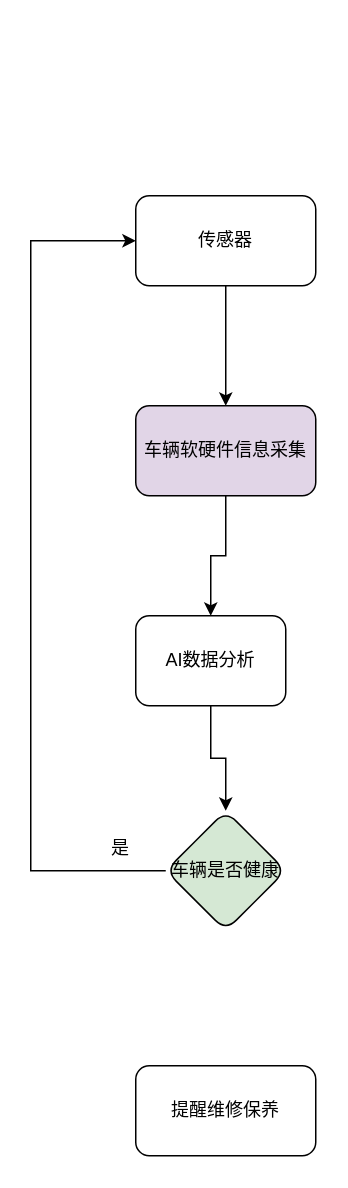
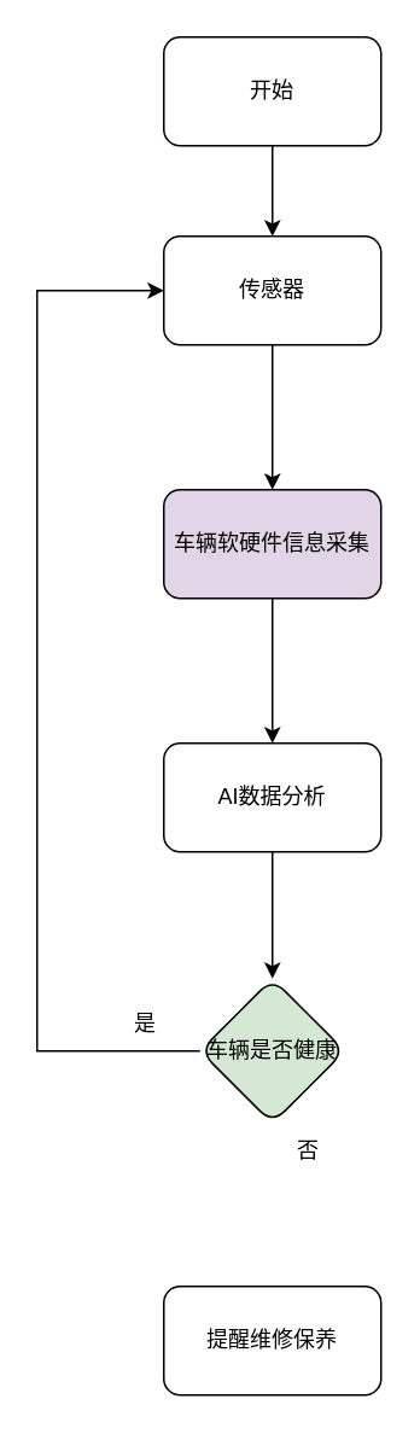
  <mxCell id="0" />
  <mxCell id="1" parent="0" />
  <mxCell id="2" value="" style="edgeStyle=orthogonalEdgeStyle;rounded=0;orthogonalLoop=1;jettySize=auto;html=1;" edge="1" parent="1" source="3" target="5"><mxGeometry relative="1" as="geometry" /></mxCell>
  <mxCell id="3" value="传感器" style="whiteSpace=wrap;html=1;rounded=1;glass=0;strokeWidth=1;shadow=0;" vertex="1" parent="1"><mxGeometry x="90" y="130" width="120" height="60" as="geometry" /></mxCell>
  <mxCell id="4" value="" style="edgeStyle=orthogonalEdgeStyle;rounded=0;orthogonalLoop=1;jettySize=auto;html=1;" edge="1" parent="1" source="5" target="7"><mxGeometry relative="1" as="geometry" /></mxCell>
  <mxCell id="5" value="车辆软硬件信息采集" style="whiteSpace=wrap;html=1;rounded=1;glass=0;strokeWidth=1;shadow=0;fillColor=#e1d5e7;" vertex="1" parent="1"><mxGeometry x="90" y="270" width="120" height="60" as="geometry" /></mxCell>
  <mxCell id="6" value="" style="edgeStyle=orthogonalEdgeStyle;rounded=0;orthogonalLoop=1;jettySize=auto;html=1;" edge="1" parent="1" source="7" target="9"><mxGeometry relative="1" as="geometry" /></mxCell>
- <mxCell id="7" value="AI数据分析" style="whiteSpace=wrap;html=1;rounded=1;glass=0;strokeWidth=1;shadow=0;" vertex="1" parent="1"><mxGeometry x="90" y="410" width="100" height="60" as="geometry" /></mxCell>
+ <mxCell id="7" value="AI数据分析" style="whiteSpace=wrap;html=1;rounded=1;glass=0;strokeWidth=1;shadow=0;" vertex="1" parent="1"><mxGeometry x="90" y="410" width="120" height="60" as="geometry" /></mxCell>
  <mxCell id="8" style="edgeStyle=orthogonalEdgeStyle;rounded=0;orthogonalLoop=1;jettySize=auto;html=1;exitX=0;exitY=0.5;exitDx=0;exitDy=0;entryX=0;entryY=0.5;entryDx=0;entryDy=0;" edge="1" parent="1" source="9" target="3"><mxGeometry relative="1" as="geometry"><Array as="points"><mxPoint x="20" y="580" /><mxPoint x="20" y="160" /></Array></mxGeometry></mxCell>
  <mxCell id="9" value="车辆是否健康" style="rhombus;whiteSpace=wrap;html=1;rounded=1;glass=0;strokeWidth=1;shadow=0;fillColor=#d5e8d4;" vertex="1" parent="1"><mxGeometry x="110" y="540" width="80" height="80" as="geometry" /></mxCell>
  <mxCell id="10" value="是" style="text;html=1;strokeColor=none;fillColor=none;align=center;verticalAlign=middle;whiteSpace=wrap;rounded=0;" vertex="1" parent="1"><mxGeometry x="50" y="550" width="60" height="30" as="geometry" /></mxCell>
  <mxCell id="11" value="提醒维修保养" style="whiteSpace=wrap;html=1;rounded=1;glass=0;strokeWidth=1;shadow=0;" vertex="1" parent="1"><mxGeometry x="90" y="710" width="120" height="60" as="geometry" /></mxCell>
+ <mxCell id="12" value="否" style="text;html=1;strokeColor=none;fillColor=none;align=center;verticalAlign=middle;whiteSpace=wrap;rounded=0;" vertex="1" parent="1"><mxGeometry x="140" y="620" width="60" height="30" as="geometry" /></mxCell>
+ <mxCell id="13" style="edgeStyle=orthogonalEdgeStyle;rounded=0;orthogonalLoop=1;jettySize=auto;html=1;exitX=0.5;exitY=1;exitDx=0;exitDy=0;entryX=0.5;entryY=0;entryDx=0;entryDy=0;" edge="1" parent="1" source="14" target="3"><mxGeometry relative="1" as="geometry" /></mxCell>
+ <mxCell id="14" value="开始" style="whiteSpace=wrap;html=1;rounded=1;glass=0;strokeWidth=1;shadow=0;" vertex="1" parent="1"><mxGeometry x="90" y="20" width="120" height="60" as="geometry" /></mxCell>
